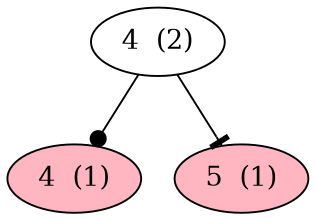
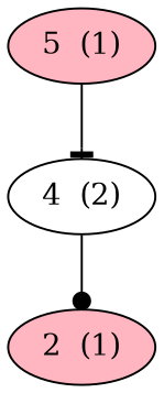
  digraph {
    node [fillcolor=lightpink style=filled]
-   n1 [label="4  (1)"]
+   n1 [label="2  (1)"]
    n2 [fillcolor=white label="4  (2)"]
    n3 [label="5  (1)"]
    n2 -> n1 [arrowhead=dot]
-   n2 -> n3 [arrowhead=tee]
+   n3 -> n2 [arrowhead=tee]
  }
